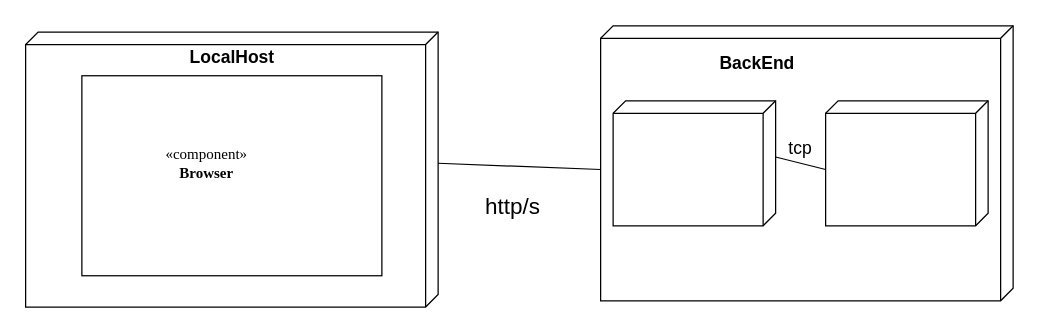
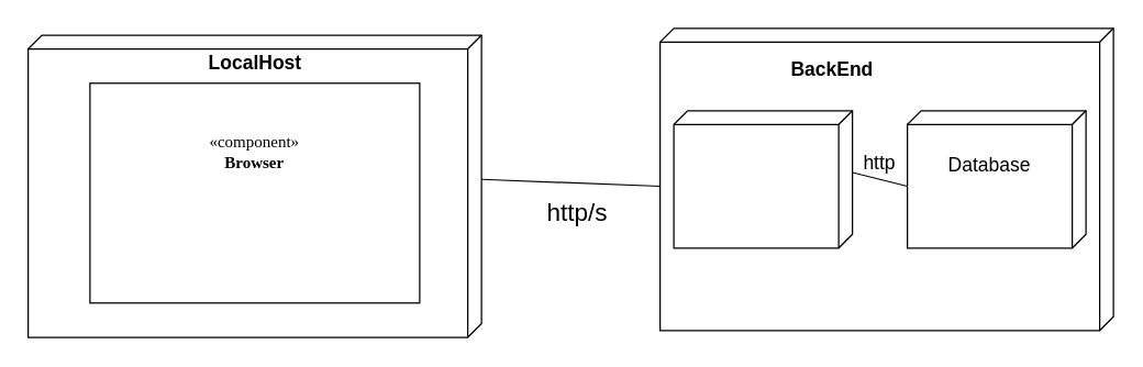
  <mxCell id="0" />
  <mxCell id="1" parent="0" />
  <mxCell id="2" value="" style="verticalAlign=top;align=left;spacingTop=8;spacingLeft=2;spacingRight=12;shape=cube;size=10;direction=south;fontStyle=4;html=1;rounded=0;shadow=0;comic=0;labelBackgroundColor=none;strokeWidth=1;fontFamily=Verdana;fontSize=12" parent="1" vertex="1"><mxGeometry x="20" y="25" width="330" height="220" as="geometry" /></mxCell>
  <mxCell id="3" value="" style="html=1;rounded=0;shadow=0;comic=0;labelBackgroundColor=none;strokeWidth=1;fontFamily=Verdana;fontSize=12;align=center;" parent="1" vertex="1"><mxGeometry x="65" y="60" width="240" height="160" as="geometry" /></mxCell>
- <mxCell id="4" value="&lt;span style=&quot;font-family: Verdana; text-wrap: nowrap;&quot;&gt;«component»&lt;/span&gt;&lt;br style=&quot;font-family: Verdana; text-wrap: nowrap;&quot;&gt;&lt;b style=&quot;font-family: Verdana; text-wrap: nowrap;&quot;&gt;Browser&lt;/b&gt;" style="text;html=1;align=center;verticalAlign=middle;whiteSpace=wrap;rounded=0;" vertex="1" parent="1"><mxGeometry x="115" y="100" width="100" height="60" as="geometry" /></mxCell>
+ <mxCell id="4" value="&lt;span style=&quot;font-family: Verdana; text-wrap: nowrap;&quot;&gt;«component»&lt;/span&gt;&lt;br style=&quot;font-family: Verdana; text-wrap: nowrap;&quot;&gt;&lt;b style=&quot;font-family: Verdana; text-wrap: nowrap;&quot;&gt;Browser&lt;/b&gt;" style="text;html=1;align=center;verticalAlign=middle;whiteSpace=wrap;rounded=0;" vertex="1" parent="1"><mxGeometry x="135" y="80" width="100" height="60" as="geometry" /></mxCell>
  <mxCell id="5" value="&lt;b&gt;&lt;font style=&quot;font-size: 14px;&quot;&gt;LocalHost&lt;/font&gt;&lt;/b&gt;" style="text;html=1;align=center;verticalAlign=middle;whiteSpace=wrap;rounded=0;" vertex="1" parent="1"><mxGeometry x="148.75" y="25" width="72.5" height="40" as="geometry" /></mxCell>
  <mxCell id="6" value="" style="endArrow=none;html=1;rounded=0;exitX=0;exitY=0;exitDx=105;exitDy=0;exitPerimeter=0;entryX=0;entryY=0;entryDx=115;entryDy=330;entryPerimeter=0;" edge="1" parent="1" source="2" target="7"><mxGeometry width="50" height="50" relative="1" as="geometry"><mxPoint x="420" y="360" as="sourcePoint" /><mxPoint x="488.02" y="146.94" as="targetPoint" /></mxGeometry></mxCell>
  <mxCell id="7" value="" style="verticalAlign=top;align=left;spacingTop=8;spacingLeft=2;spacingRight=12;shape=cube;size=10;direction=south;fontStyle=4;html=1;rounded=0;shadow=0;comic=0;labelBackgroundColor=none;strokeWidth=1;fontFamily=Verdana;fontSize=12" vertex="1" parent="1"><mxGeometry x="480" y="20" width="330" height="220" as="geometry" /></mxCell>
  <mxCell id="8" value="" style="verticalAlign=top;align=left;spacingTop=8;spacingLeft=2;spacingRight=12;shape=cube;size=10;direction=south;fontStyle=4;html=1;rounded=0;shadow=0;comic=0;labelBackgroundColor=none;strokeWidth=1;fontFamily=Verdana;fontSize=12" vertex="1" parent="1"><mxGeometry x="490" y="80" width="130" height="100" as="geometry" /></mxCell>
  <mxCell id="9" value="&lt;span style=&quot;font-size: 14px;&quot;&gt;&lt;b&gt;BackEnd&lt;/b&gt;&lt;/span&gt;" style="text;html=1;align=center;verticalAlign=middle;whiteSpace=wrap;rounded=0;" vertex="1" parent="1"><mxGeometry x="568.75" y="30" width="72.5" height="40" as="geometry" /></mxCell>
- <mxCell id="10" value="&lt;font style=&quot;font-size: 18px;&quot;&gt;http/s&lt;/font&gt;" style="text;html=1;align=center;verticalAlign=middle;whiteSpace=wrap;rounded=0;" vertex="1" parent="1"><mxGeometry x="380" y="150" width="60" height="30" as="geometry" /></mxCell>
+ <mxCell id="10" value="&lt;font style=&quot;font-size: 18px;&quot;&gt;http/s&lt;/font&gt;" style="text;html=1;align=center;verticalAlign=middle;whiteSpace=wrap;rounded=0;" vertex="1" parent="1"><mxGeometry x="390" y="140" width="60" height="30" as="geometry" /></mxCell>
  <mxCell id="11" value="" style="verticalAlign=top;align=left;spacingTop=8;spacingLeft=2;spacingRight=12;shape=cube;size=10;direction=south;fontStyle=4;html=1;rounded=0;shadow=0;comic=0;labelBackgroundColor=none;strokeWidth=1;fontFamily=Verdana;fontSize=12" vertex="1" parent="1"><mxGeometry x="660" y="80" width="130" height="100" as="geometry" /></mxCell>
+ <mxCell id="12" value="&lt;font style=&quot;font-size: 14px;&quot;&gt;Database&lt;/font&gt;" style="text;html=1;align=center;verticalAlign=middle;whiteSpace=wrap;rounded=0;" vertex="1" parent="1"><mxGeometry x="670" y="107.5" width="100" height="25" as="geometry" /></mxCell>
  <mxCell id="13" value="" style="endArrow=none;html=1;rounded=0;exitX=0;exitY=0;exitDx=45;exitDy=0;exitPerimeter=0;entryX=0;entryY=0;entryDx=55;entryDy=130;entryPerimeter=0;" edge="1" parent="1" source="8" target="11"><mxGeometry width="50" height="50" relative="1" as="geometry"><mxPoint x="420" y="370" as="sourcePoint" /><mxPoint x="470" y="320" as="targetPoint" /></mxGeometry></mxCell>
- <mxCell id="14" value="&lt;font style=&quot;font-size: 14px;&quot;&gt;tcp&lt;/font&gt;" style="text;html=1;align=center;verticalAlign=middle;whiteSpace=wrap;rounded=0;" vertex="1" parent="1"><mxGeometry x="610" y="102.5" width="60" height="30" as="geometry" /></mxCell>
+ <mxCell id="14" value="&lt;font style=&quot;font-size: 14px;&quot;&gt;http&lt;/font&gt;" style="text;html=1;align=center;verticalAlign=middle;whiteSpace=wrap;rounded=0;" vertex="1" parent="1"><mxGeometry x="610" y="102.5" width="60" height="30" as="geometry" /></mxCell>
